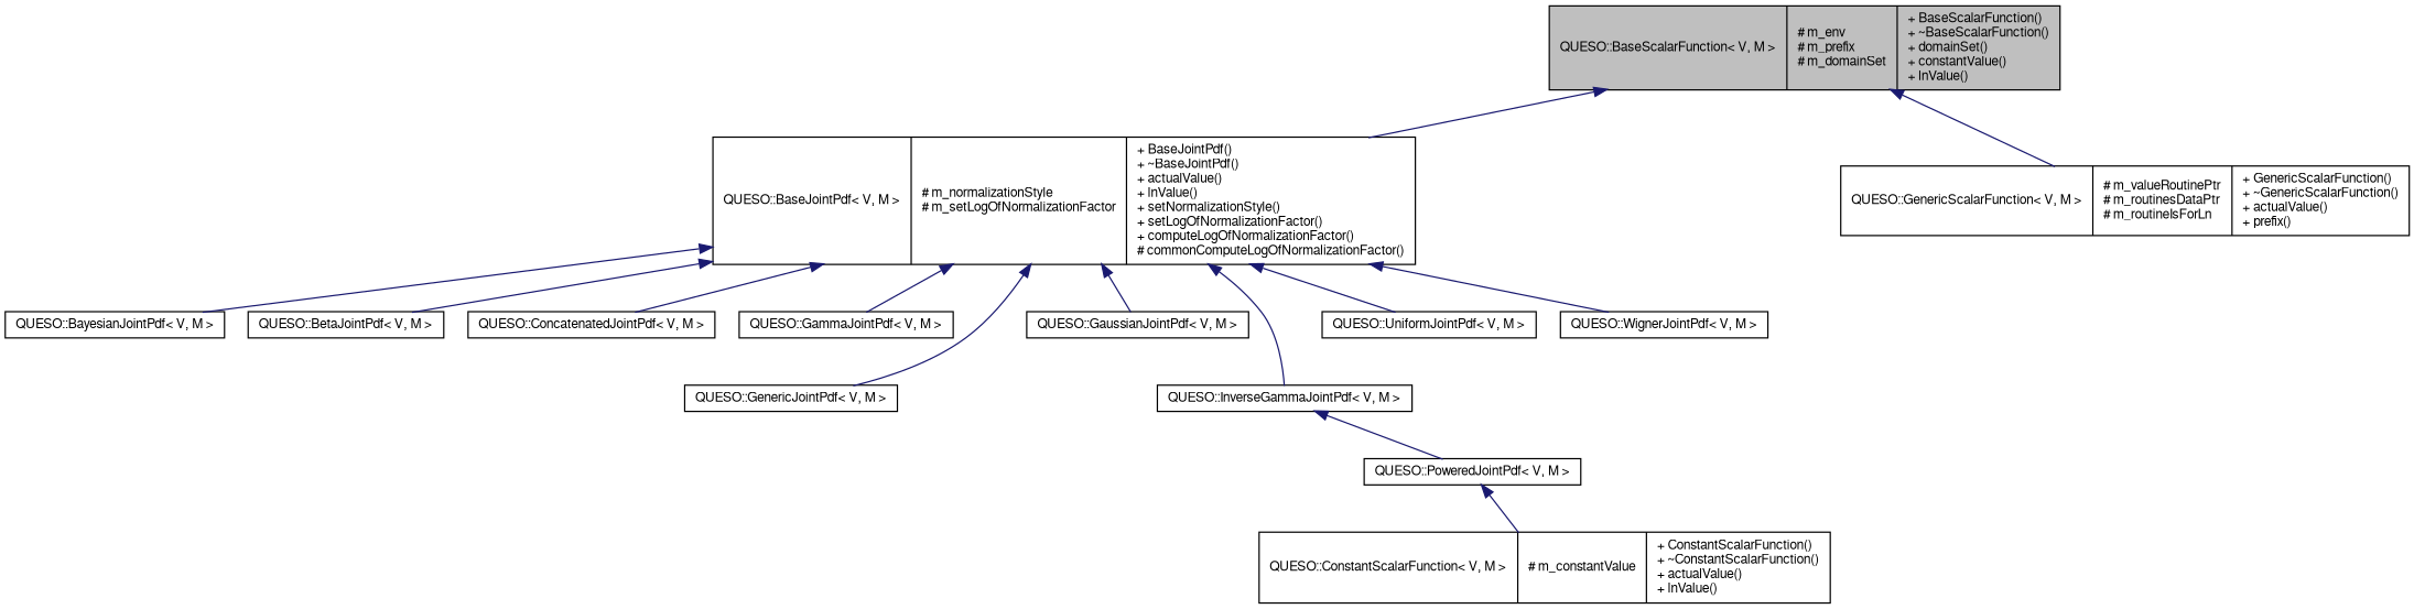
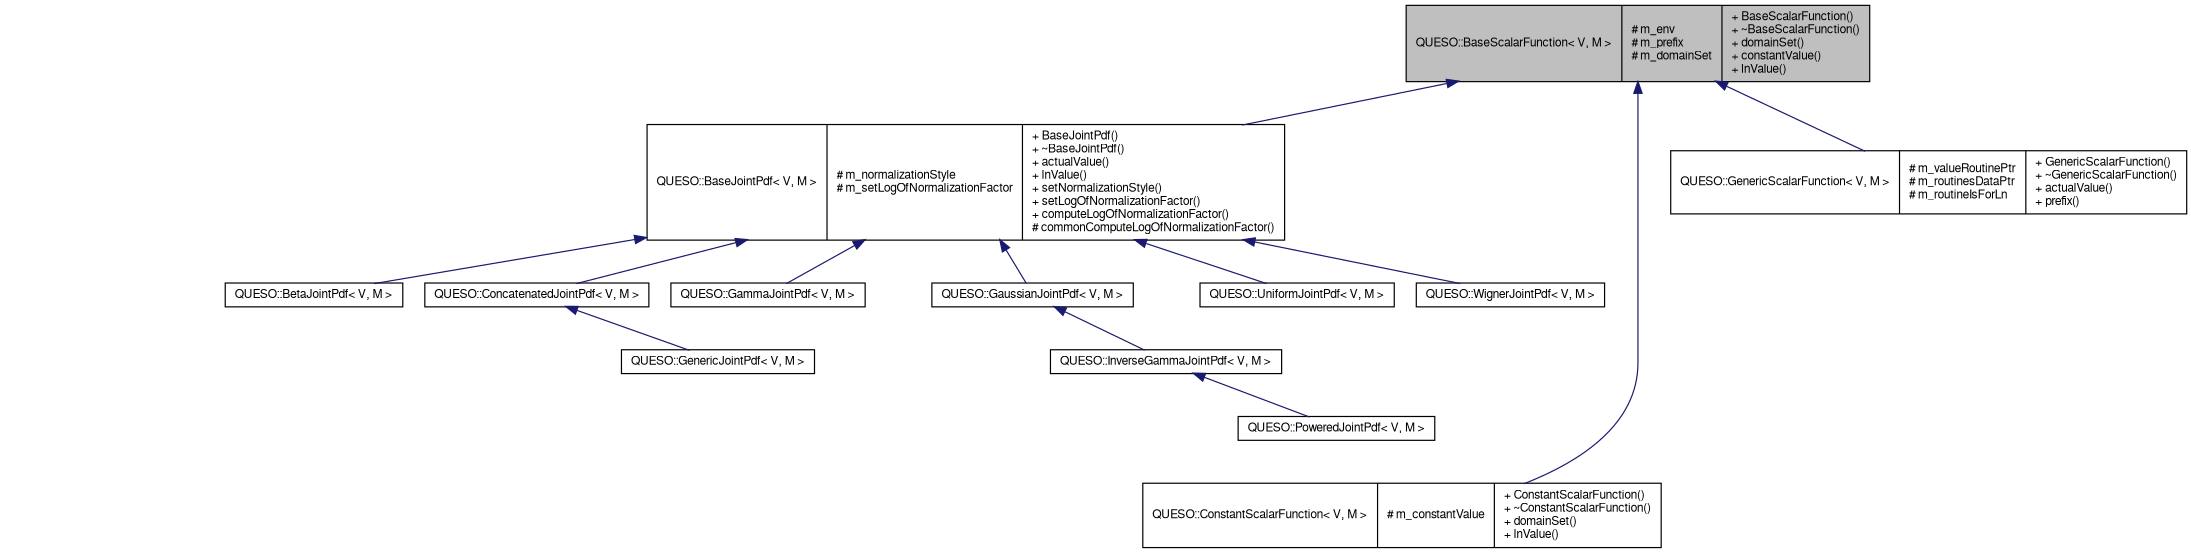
  digraph {
    rankdir=TB
    node [color=black fontname=FreeSans fontsize=10 shape=record]
    edge [color=midnightblue dir=back fontname=FreeSans fontsize=10 labelfontname=FreeSans labelfontsize=10 style=solid]
    n1 [fillcolor=grey75 fontcolor=black height=0.2 label="QUESO::BaseScalarFunction\< V, M \>\n|# m_env\l# m_prefix\l# m_domainSet\l|+ BaseScalarFunction()\l+ ~BaseScalarFunction()\l+ domainSet()\l+ constantValue()\l+ lnValue()\l" style=filled width=0.4]
    n2 [height=0.2 label="QUESO::BaseJointPdf\< V, M \>\n|# m_normalizationStyle\l# m_setLogOfNormalizationFactor\l|+ BaseJointPdf()\l+ ~BaseJointPdf()\l+ actualValue()\l+ lnValue()\l+ setNormalizationStyle()\l+ setLogOfNormalizationFactor()\l+ computeLogOfNormalizationFactor()\l# commonComputeLogOfNormalizationFactor()\l" width=0.4]
-   n3 [height=0.2 label="QUESO::ConstantScalarFunction\< V, M \>\n|# m_constantValue\l|+ ConstantScalarFunction()\l+ ~ConstantScalarFunction()\l+ actualValue()\l+ lnValue()\l" width=0.4]
+   n3 [height=0.2 label="QUESO::ConstantScalarFunction\< V, M \>\n|# m_constantValue\l|+ ConstantScalarFunction()\l+ ~ConstantScalarFunction()\l+ domainSet()\l+ lnValue()\l" width=0.4]
    n4 [height=0.2 label="QUESO::GenericScalarFunction\< V, M \>\n|# m_valueRoutinePtr\l# m_routinesDataPtr\l# m_routineIsForLn\l|+ GenericScalarFunction()\l+ ~GenericScalarFunction()\l+ actualValue()\l+ prefix()\l" width=0.4]
-   n5 [height=0.2 label="QUESO::BayesianJointPdf\< V, M \>" width=0.4]
    n6 [height=0.2 label="QUESO::BetaJointPdf\< V, M \>" width=0.4]
    n7 [height=0.2 label="QUESO::ConcatenatedJointPdf\< V, M \>" width=0.4]
    n8 [height=0.2 label="QUESO::GammaJointPdf\< V, M \>" width=0.4]
    n9 [height=0.2 label="QUESO::GaussianJointPdf\< V, M \>" width=0.4]
    n10 [height=0.2 label="QUESO::GenericJointPdf\< V, M \>" width=0.4]
    n11 [height=0.2 label="QUESO::InverseGammaJointPdf\< V, M \>" width=0.4]
    n12 [height=0.2 label="QUESO::UniformJointPdf\< V, M \>" width=0.4]
    n13 [height=0.2 label="QUESO::WignerJointPdf\< V, M \>" width=0.4]
    n14 [height=0.2 label="QUESO::PoweredJointPdf\< V, M \>" width=0.4]
    n1 -> n2
-   n14 -> n3
+   n1 -> n3
    n1 -> n4
-   n2 -> n5
    n2 -> n6
    n2 -> n7
    n2 -> n8
    n2 -> n9
-   n2 -> n10
-   n2 -> n11
+   n7 -> n10
+   n9 -> n11
    n2 -> n12
    n2 -> n13
    n11 -> n14
  }
